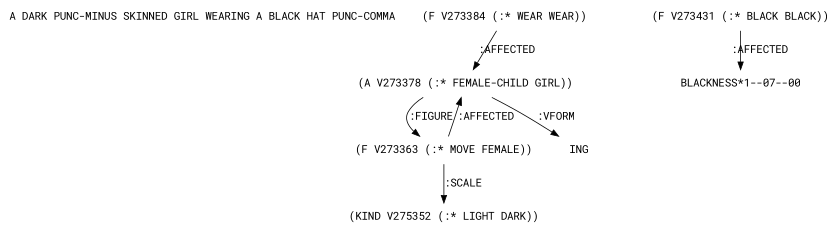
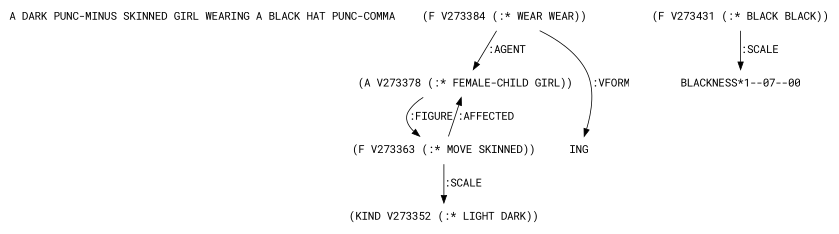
  digraph {
    fontname="Roboto Mono"
    node [fontname="Roboto Mono" shape=none]
    edge [fontname="Roboto Mono"]
    "A DARK PUNC-MINUS SKINNED GIRL WEARING A BLACK HAT PUNC-COMMA"
    n2 [label="(A V273378 (:* FEMALE-CHILD GIRL))"]
-   n3 [label="(F V273363 (:* MOVE FEMALE))"]
+   n3 [label="(F V273363 (:* MOVE SKINNED))"]
    n4 [label="(F V273384 (:* WEAR WEAR))"]
    n5 [label=ING]
-   n6 [label="(KIND V275352 (:* LIGHT DARK))"]
+   n6 [label="(KIND V273352 (:* LIGHT DARK))"]
    n7 [label="(F V273431 (:* BLACK BLACK))"]
    n8 [label="BLACKNESS*1--07--00"]
    n2 -> n3 [label=":FIGURE"]
    n3 -> n2 [label=":AFFECTED"]
    n3 -> n6 [label=":SCALE"]
-   n4 -> n2 [label=":AFFECTED"]
-   n2 -> n5 [label=":VFORM"]
-   n7 -> n8 [label=":AFFECTED"]
+   n4 -> n2 [label=":AGENT"]
+   n4 -> n5 [label=":VFORM"]
+   n7 -> n8 [label=":SCALE"]
  }
